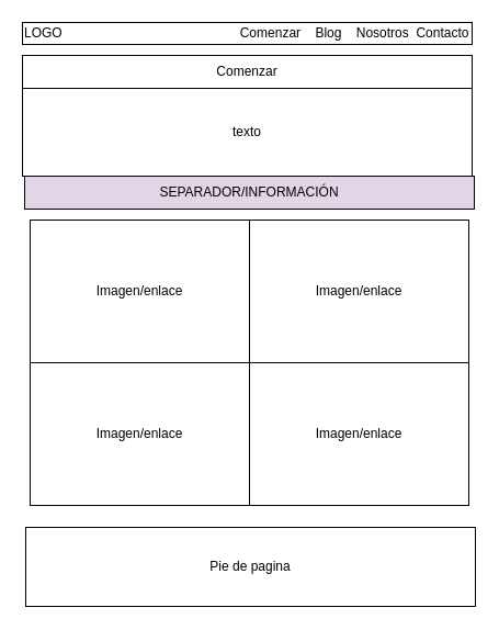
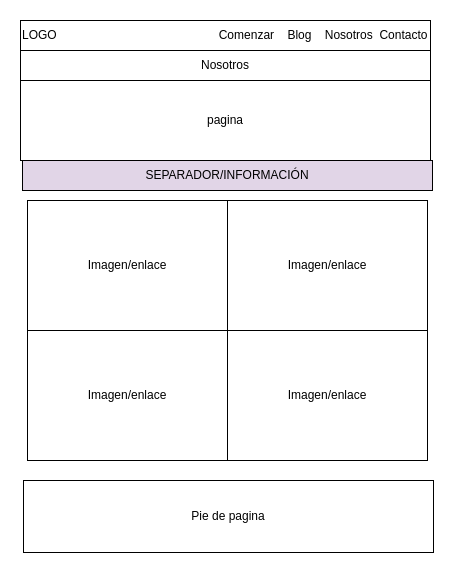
  <mxCell id="0" />
  <mxCell id="1" parent="0" />
- <mxCell id="2" value="LOGO&amp;nbsp; &amp;nbsp;&lt;span style=&quot;white-space: pre&quot;&gt;&#09;&lt;/span&gt;&lt;span style=&quot;white-space: pre&quot;&gt;&#09;&lt;/span&gt;&lt;span style=&quot;white-space: pre&quot;&gt;&#09;&lt;/span&gt;&lt;span style=&quot;white-space: pre&quot;&gt;&#09;&lt;/span&gt;&lt;span style=&quot;white-space: pre&quot;&gt;&#09;&lt;/span&gt;&lt;span style=&quot;white-space: pre&quot;&gt;&#09;&lt;/span&gt; &amp;nbsp; Comenzar&amp;nbsp; &amp;nbsp; Blog&amp;nbsp; &amp;nbsp; Nosotros&amp;nbsp; Contacto" style="rounded=0;whiteSpace=wrap;html=1;align=left;" parent="1" vertex="1"><mxGeometry x="20" y="20" width="410" height="20" as="geometry" /></mxCell>
- <mxCell id="3" value="Comenzar" style="rounded=0;whiteSpace=wrap;html=1;" parent="1" vertex="1"><mxGeometry y="50" width="410" height="30" as="geometry" x="20" /></mxCell>
- <mxCell id="4" value="texto" style="rounded=0;whiteSpace=wrap;html=1;" parent="1" vertex="1"><mxGeometry y="80" width="410" height="80" as="geometry" x="20" /></mxCell>
+ <mxCell id="2" value="LOGO&amp;nbsp; &amp;nbsp;&lt;span style=&quot;white-space: pre&quot;&gt;&#09;&lt;/span&gt;&lt;span style=&quot;white-space: pre&quot;&gt;&#09;&lt;/span&gt;&lt;span style=&quot;white-space: pre&quot;&gt;&#09;&lt;/span&gt;&lt;span style=&quot;white-space: pre&quot;&gt;&#09;&lt;/span&gt;&lt;span style=&quot;white-space: pre&quot;&gt;&#09;&lt;/span&gt;&lt;span style=&quot;white-space: pre&quot;&gt;&#09;&lt;/span&gt; &amp;nbsp; Comenzar&amp;nbsp; &amp;nbsp; Blog&amp;nbsp; &amp;nbsp; Nosotros&amp;nbsp; Contacto" style="rounded=0;whiteSpace=wrap;html=1;align=left;" parent="1" vertex="1"><mxGeometry width="410" height="30" as="geometry" x="20" y="20" /></mxCell>
+ <mxCell id="3" value="Nosotros" style="rounded=0;whiteSpace=wrap;html=1;" parent="1" vertex="1"><mxGeometry y="50" width="410" height="30" as="geometry" x="20" /></mxCell>
+ <mxCell id="4" value="pagina" style="rounded=0;whiteSpace=wrap;html=1;" parent="1" vertex="1"><mxGeometry y="80" width="410" height="80" as="geometry" x="20" /></mxCell>
  <mxCell id="5" value="SEPARADOR/INFORMACIÓN" style="rounded=0;whiteSpace=wrap;html=1;fillColor=#e1d5e7;" parent="1" vertex="1"><mxGeometry x="22" y="160" width="410" height="30" as="geometry" /></mxCell>
  <mxCell id="6" value="Pie de pagina" style="rounded=0;whiteSpace=wrap;html=1;" parent="1" vertex="1"><mxGeometry x="23" y="480" width="410" height="72" as="geometry" /></mxCell>
  <mxCell id="7" value="Imagen/enlace" style="rounded=0;whiteSpace=wrap;html=1;" parent="1" vertex="1"><mxGeometry x="27" y="200" width="200" height="130" as="geometry" /></mxCell>
  <mxCell id="8" value="Imagen/enlace" style="rounded=0;whiteSpace=wrap;html=1;" vertex="1" parent="1"><mxGeometry x="227" y="200" width="200" height="130" as="geometry" /></mxCell>
  <mxCell id="9" value="Imagen/enlace" style="rounded=0;whiteSpace=wrap;html=1;" vertex="1" parent="1"><mxGeometry x="27" y="330" width="200" height="130" as="geometry" /></mxCell>
  <mxCell id="10" value="Imagen/enlace" style="rounded=0;whiteSpace=wrap;html=1;" vertex="1" parent="1"><mxGeometry x="227" y="330" width="200" height="130" as="geometry" /></mxCell>
